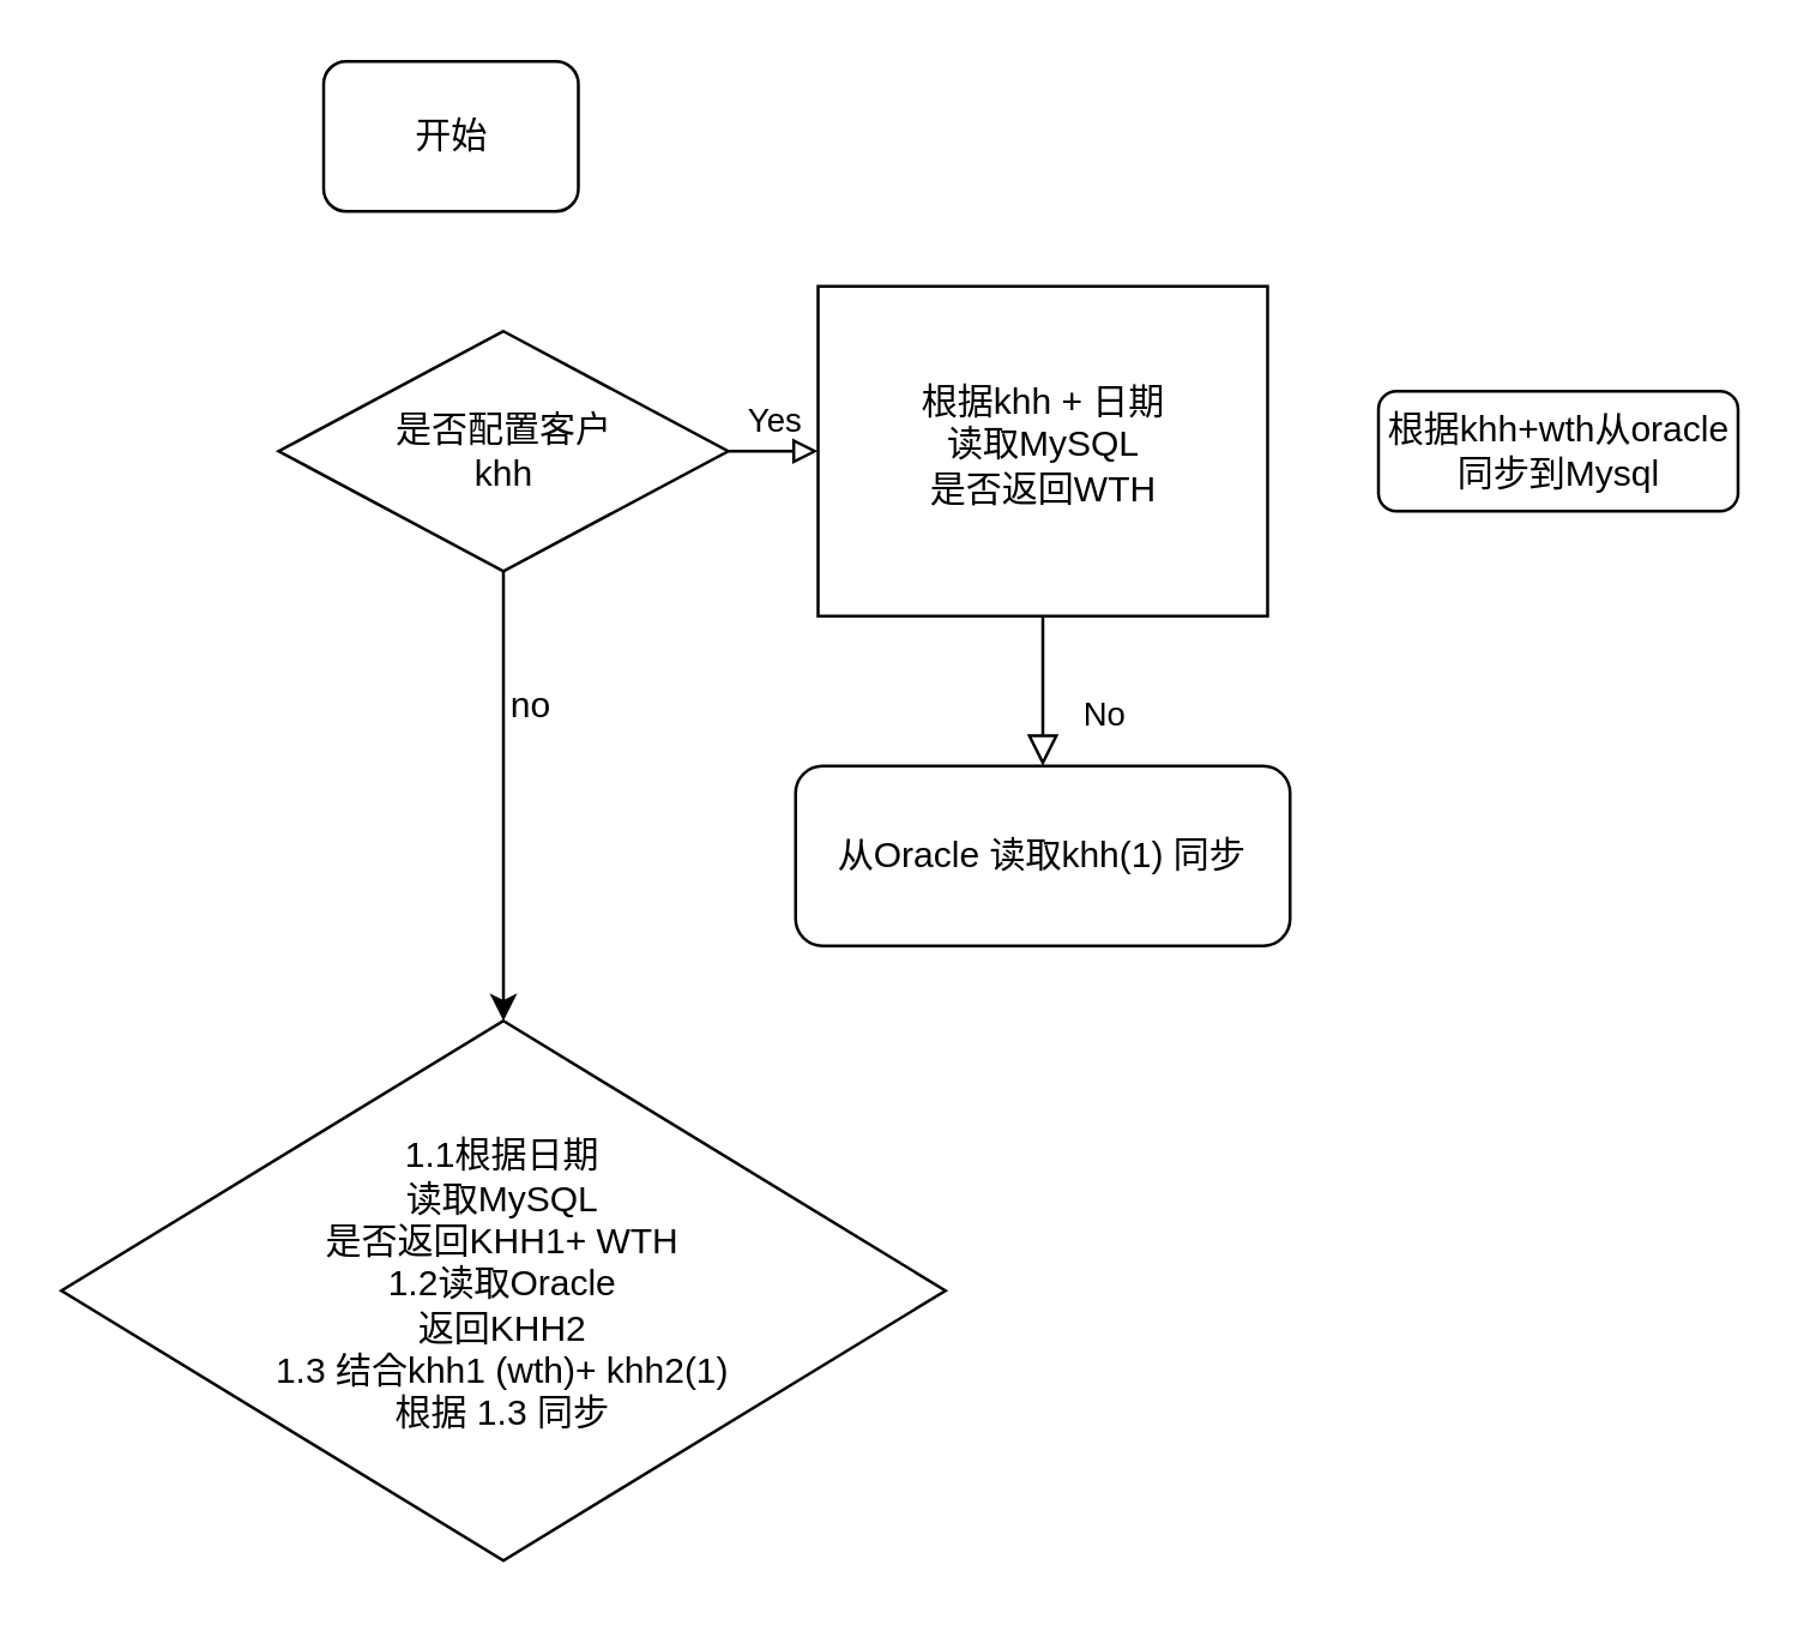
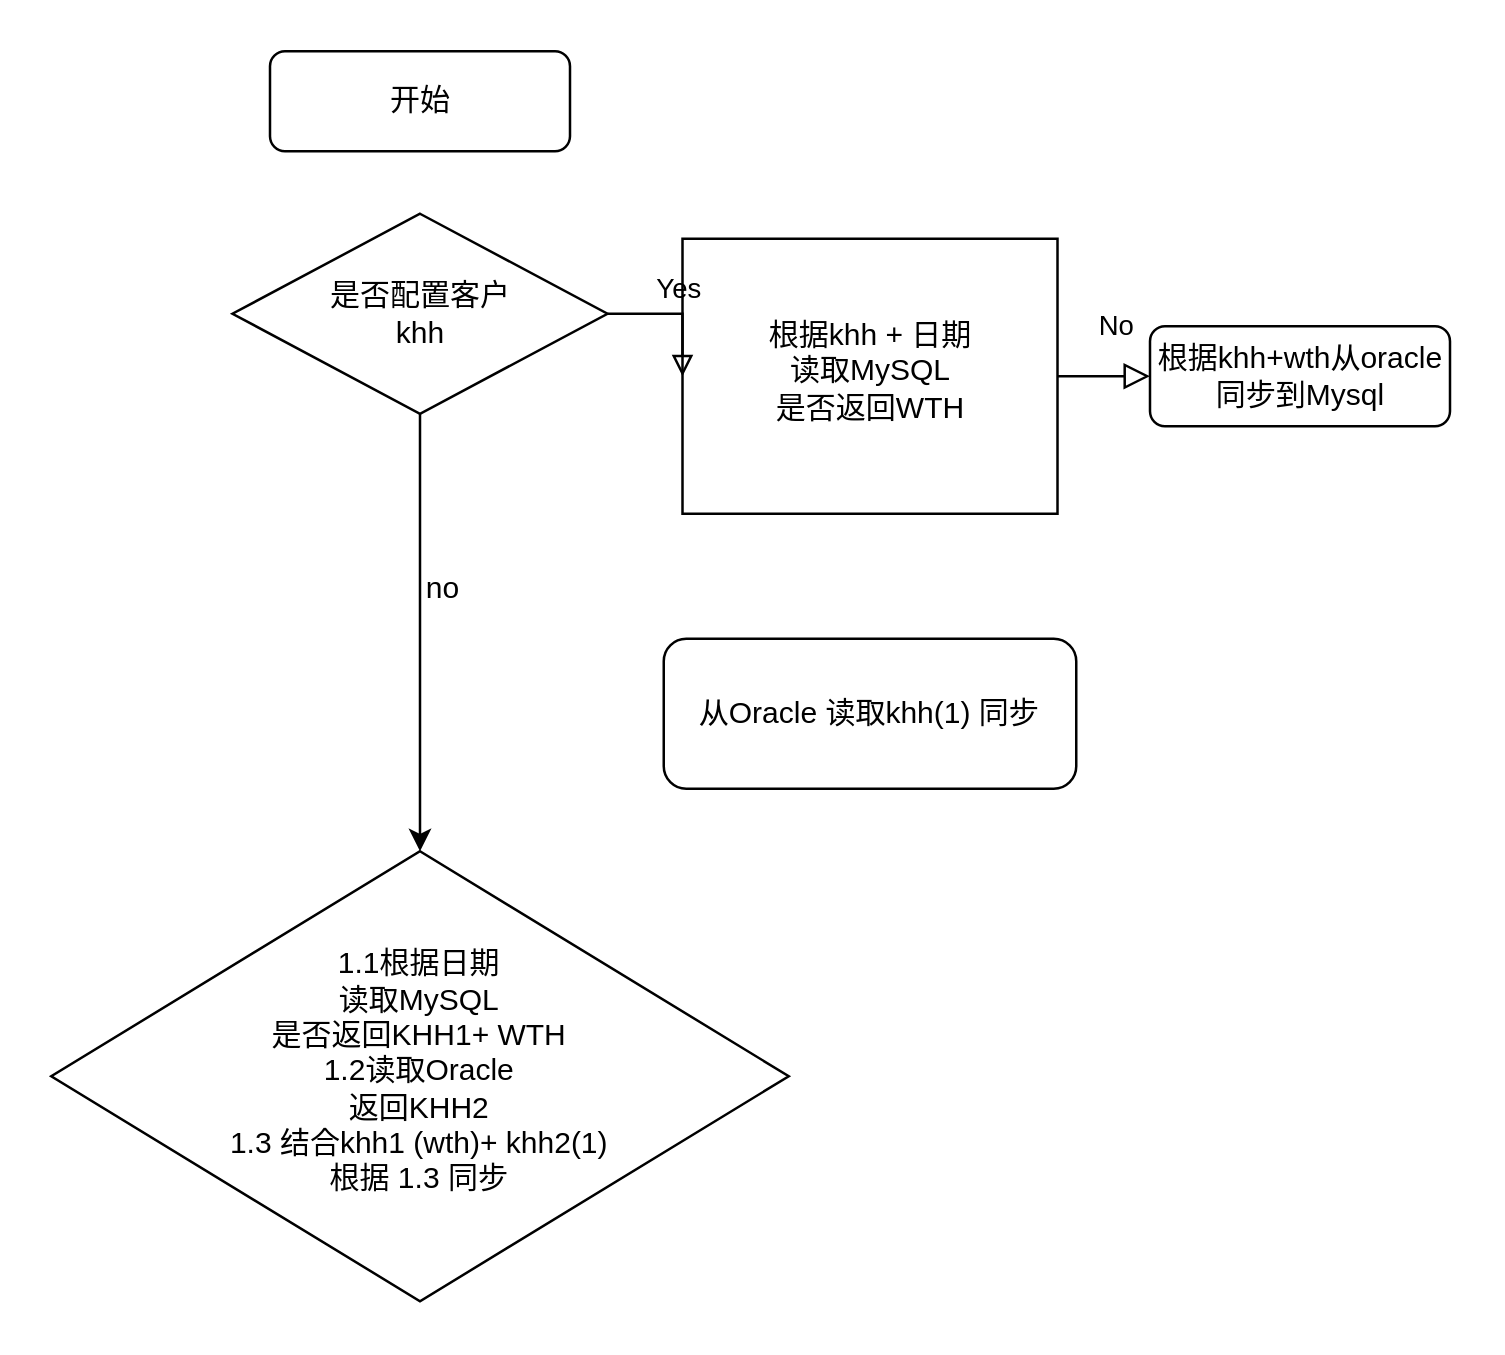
  <mxCell id="0" />
  <mxCell id="1" parent="0" />
- <mxCell id="2" value="&lt;div&gt;开始&lt;/div&gt;" style="rounded=1;whiteSpace=wrap;html=1;" parent="1" vertex="1"><mxGeometry x="107.5" y="20" width="85" height="50" as="geometry" /></mxCell>
+ <mxCell id="2" value="&lt;div&gt;开始&lt;/div&gt;" style="rounded=1;whiteSpace=wrap;html=1;" parent="1" vertex="1"><mxGeometry x="107.5" y="20" width="120" height="40" as="geometry" /></mxCell>
  <mxCell id="3" value="" style="edgeStyle=orthogonalEdgeStyle;rounded=0;orthogonalLoop=1;jettySize=auto;html=1;entryX=0.5;entryY=0;entryDx=0;entryDy=0;" parent="1" source="4" target="11" edge="1"><mxGeometry relative="1" as="geometry"><mxPoint x="166.5" y="290" as="targetPoint" /><Array as="points" /></mxGeometry></mxCell>
- <mxCell id="4" value="&lt;div&gt;是否配置客户&lt;/div&gt;khh" style="rhombus;whiteSpace=wrap;html=1;" parent="1" vertex="1"><mxGeometry x="92.5" y="110" width="150" height="80" as="geometry" /></mxCell>
- <mxCell id="5" value="No" style="rounded=0;html=1;jettySize=auto;orthogonalLoop=1;fontSize=11;endArrow=block;endFill=0;endSize=8;strokeWidth=1;shadow=0;labelBackgroundColor=none;edgeStyle=orthogonalEdgeStyle;" parent="1" source="6" target="7" edge="1"><mxGeometry x="0.333" y="20" relative="1" as="geometry"><mxPoint as="offset" /></mxGeometry></mxCell>
+ <mxCell id="4" value="&lt;div&gt;是否配置客户&lt;/div&gt;khh" style="rhombus;whiteSpace=wrap;html=1;" parent="1" vertex="1"><mxGeometry x="92.5" y="85" width="150" height="80" as="geometry" /></mxCell>
+ <mxCell id="5" value="No" style="rounded=0;html=1;jettySize=auto;orthogonalLoop=1;fontSize=11;endArrow=block;endFill=0;endSize=8;strokeWidth=1;shadow=0;labelBackgroundColor=none;edgeStyle=orthogonalEdgeStyle;" parent="1" source="6" target="8" edge="1"><mxGeometry x="0.333" y="20" relative="1" as="geometry"><mxPoint as="offset" /></mxGeometry></mxCell>
  <mxCell id="6" value="根据khh + 日期&lt;br&gt;&lt;div&gt;读取MySQL&lt;/div&gt;&lt;div&gt;是否返回WTH&lt;/div&gt;" style="whiteSpace=wrap;html=1;shadow=0;fontFamily=Helvetica;fontSize=12;align=center;strokeWidth=1;spacing=6;spacingTop=-4;rounded=0;" parent="1" vertex="1"><mxGeometry x="272.5" y="95" width="150" height="110" as="geometry" /></mxCell>
  <mxCell id="7" value="从Oracle 读取khh(1) 同步" style="rounded=1;whiteSpace=wrap;html=1;fontSize=12;glass=0;strokeWidth=1;shadow=0;" parent="1" vertex="1"><mxGeometry x="265" y="255" width="165" height="60" as="geometry" /></mxCell>
  <mxCell id="8" value="根据khh+wth从oracle同步到Mysql" style="rounded=1;whiteSpace=wrap;html=1;fontSize=12;glass=0;strokeWidth=1;shadow=0;" parent="1" vertex="1"><mxGeometry x="459.5" y="130" width="120" height="40" as="geometry" /></mxCell>
  <mxCell id="9" value="Yes" style="edgeStyle=orthogonalEdgeStyle;rounded=0;html=1;jettySize=auto;orthogonalLoop=1;fontSize=11;endArrow=block;endFill=0;strokeWidth=1;shadow=0;labelBackgroundColor=none;exitX=1;exitY=0.5;exitDx=0;exitDy=0;entryX=0;entryY=0.5;entryDx=0;entryDy=0;" parent="1" source="4" target="6" edge="1"><mxGeometry y="10" relative="1" as="geometry"><mxPoint as="offset" /><mxPoint x="422.5" y="155" as="sourcePoint" /><mxPoint x="272.5" y="150" as="targetPoint" /><Array as="points" /></mxGeometry></mxCell>
  <mxCell id="10" value="no" style="text;html=1;strokeColor=none;fillColor=none;align=center;verticalAlign=middle;whiteSpace=wrap;rounded=0;" parent="1" vertex="1"><mxGeometry x="146.5" y="220" width="60" height="30" as="geometry" /></mxCell>
  <mxCell id="11" value="1.1根据日期&lt;br&gt;&lt;div&gt;读取MySQL&lt;/div&gt;&lt;div&gt;是否返回KHH1+ WTH&lt;br&gt;&lt;/div&gt;&lt;div&gt;1.2读取Oracle&lt;br&gt;返回KHH2&lt;/div&gt;&lt;div&gt;1.3 结合khh1 (wth)+ khh2(1)&lt;br&gt;根据 1.3 同步&lt;br&gt;&lt;/div&gt;" style="rhombus;whiteSpace=wrap;html=1;shadow=0;fontFamily=Helvetica;fontSize=12;align=center;strokeWidth=1;spacing=6;spacingTop=-4;" parent="1" vertex="1"><mxGeometry x="20" y="340" width="295" height="180" as="geometry" /></mxCell>
